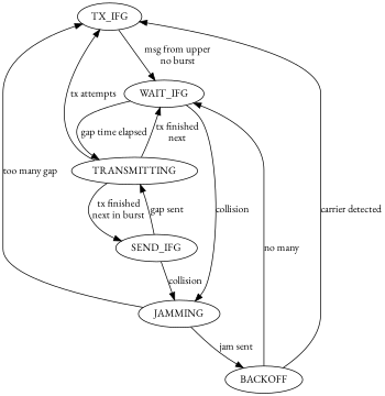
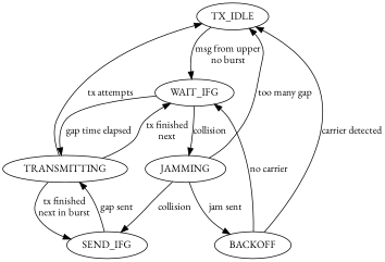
  digraph {
    fontname="EB Garamond"
    fontsize=10
    rankdir=TB
    node [fontname="EB Garamond" shape=ellipse]
    edge [fontname="EB Garamond"]
-   TX_IDLE [label=TX_IFG]
+   TX_IDLE
    WAIT_IFG
    TRANSMITTING
    JAMMING
    SEND_IFG
    BACKOFF
    TX_IDLE -> WAIT_IFG [label="msg from upper\nno burst"]
    WAIT_IFG -> TRANSMITTING [label="gap time elapsed"]
    WAIT_IFG -> JAMMING [label=collision]
    TRANSMITTING -> TX_IDLE [label="tx attempts"]
    TRANSMITTING -> WAIT_IFG [label="tx finished\nnext"]
    TRANSMITTING -> SEND_IFG [label="tx finished\nnext in burst"]
    JAMMING -> TX_IDLE [label="too many gap"]
    JAMMING -> BACKOFF [label="jam sent"]
    SEND_IFG -> TRANSMITTING [label="gap sent"]
-   SEND_IFG -> JAMMING [label=collision]
+   JAMMING -> SEND_IFG [label=collision]
    BACKOFF -> TX_IDLE [label="carrier detected"]
-   BACKOFF -> WAIT_IFG [label="no many"]
+   BACKOFF -> WAIT_IFG [label="no carrier"]
  }
